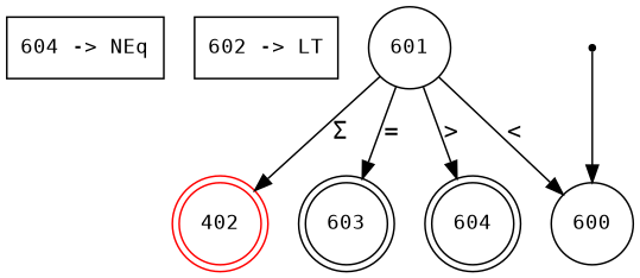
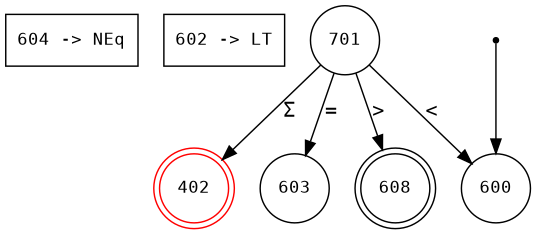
  digraph {
    fontname="DejaVu Sans Mono"
    rankdir=TB
    node [fontname="DejaVu Sans Mono" fontsize=12 shape=doublecircle color=black]
    edge [fontname="DejaVu Sans Mono"]
    n1 [label="604 -> NEq" shape=rectangle color=""]
    n2 [label="602 -> LT" shape=rectangle color=""]
    n3 [label=600 shape=circle]
-   n4 [label=601 shape=circle]
+   n4 [label=701 shape=circle]
    n5 [color=red label=402]
-   n6 [label=603]
-   n7 [label=604]
+   n6 [label=603 shape=circle]
+   n7 [label=608]
    n8 [label=604 shape=point]
    n4 -> n3 [label="<"]
    n4 -> n5 [label="Σ"]
    n4 -> n6 [label="="]
    n4 -> n7 [label=">"]
    n8 -> n3
  }
